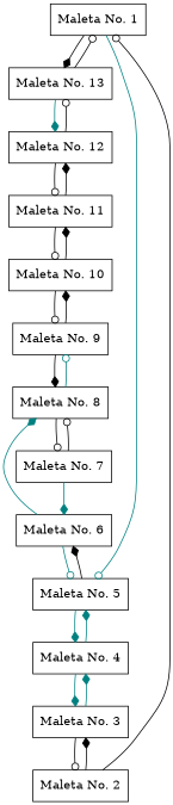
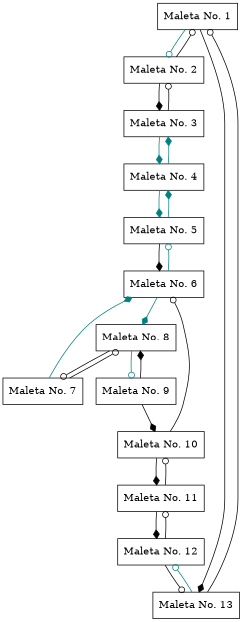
  digraph {
    node [shape=record]
    edge [arrowhead=odot color=black]
    n1 [label="Maleta No. 1"]
    n2 [label="Maleta No. 2"]
    n3 [label="Maleta No. 13"]
    n4 [label="Maleta No. 3"]
    n5 [label="Maleta No. 12"]
    n6 [label="Maleta No. 4"]
    n7 [label="Maleta No. 5"]
    n8 [label="Maleta No. 6"]
    n9 [label="Maleta No. 8"]
    n10 [label="Maleta No. 7"]
    n11 [label="Maleta No. 9"]
    n12 [label="Maleta No. 10"]
    n13 [label="Maleta No. 11"]
-   n1 -> n7 [color=teal]
+   n1 -> n2 [color=teal]
    n1 -> n3 [arrowhead=diamond]
    n2 -> n1
    n2 -> n4 [arrowhead=diamond]
    n3 -> n1
-   n3 -> n5 [arrowhead=diamond color=teal]
+   n3 -> n5 [color=teal]
    n4 -> n2
    n4 -> n6 [arrowhead=diamond color=teal]
    n5 -> n3
    n5 -> n13
    n6 -> n4 [arrowhead=diamond color=teal]
    n6 -> n7 [arrowhead=diamond color=teal]
    n7 -> n6 [arrowhead=diamond color=teal]
    n7 -> n8 [arrowhead=diamond]
    n8 -> n7 [color=teal]
    n8 -> n9 [arrowhead=diamond color=teal]
    n9 -> n10
    n9 -> n11 [color=teal]
    n10 -> n8 [arrowhead=diamond color=teal]
    n10 -> n9
    n11 -> n9 [arrowhead=diamond]
    n11 -> n12 [arrowhead=diamond]
-   n12 -> n11
+   n12 -> n8
    n12 -> n13 [arrowhead=diamond]
    n13 -> n5 [arrowhead=diamond]
    n13 -> n12
  }
